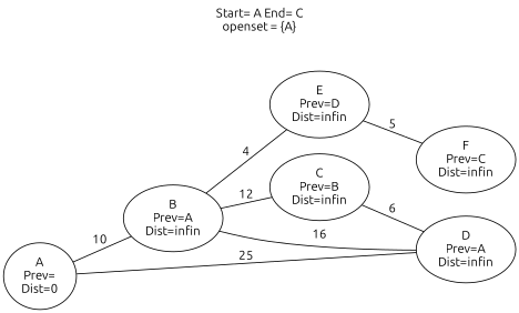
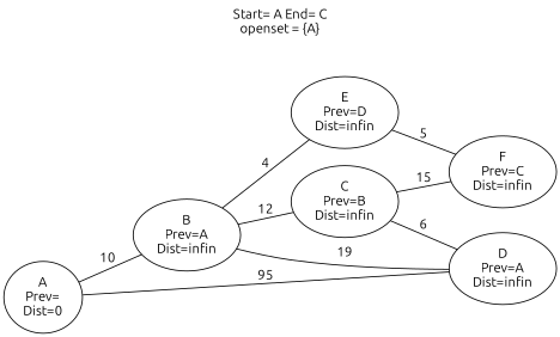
  graph {
    fontname=Ubuntu
    label="Start= A End= C\nopenset = {A}"
    labelloc=t
    rankdir=LR
    node [fontname=Ubuntu]
    edge [fontname=Ubuntu weight=10]
    n1 [label="A\nPrev=\nDist=0"]
    n2 [label="B\nPrev=A\nDist=infin"]
    n3 [label="D\nPrev=A\nDist=infin"]
    n4 [label="C\nPrev=B\nDist=infin"]
    n5 [label="E\nPrev=D\nDist=infin"]
    n6 [label="F\nPrev=C\nDist=infin"]
    n1 -- n2 [label=10]
-   n1 -- n3 [label=25]
-   n2 -- n3 [label=16]
+   n1 -- n3 [label=95]
+   n2 -- n3 [label=19]
    n2 -- n4 [label=12]
    n2 -- n5 [label=4]
    n4 -- n3 [label=6]
+   n4 -- n6 [label=15]
    n5 -- n6 [label=5]
  }
